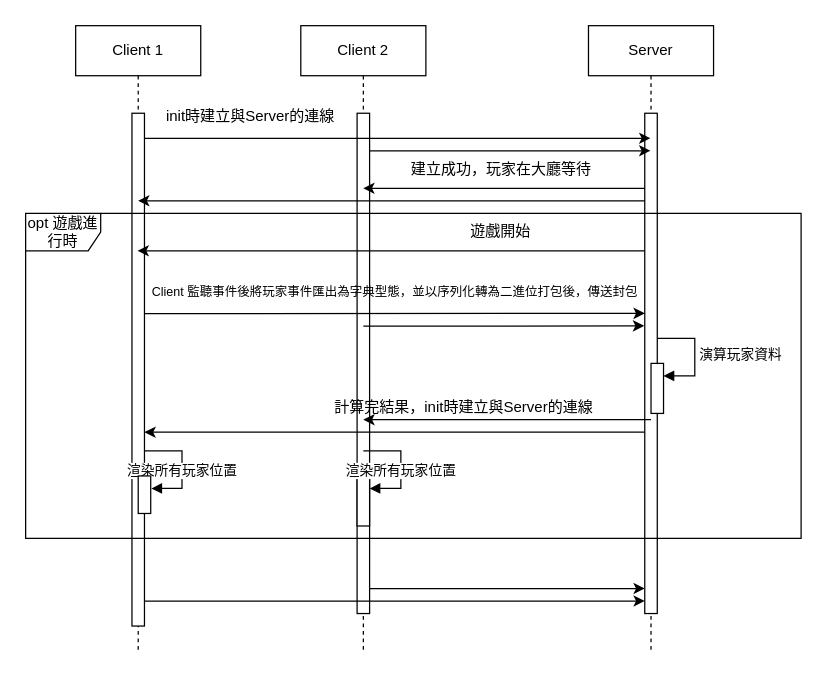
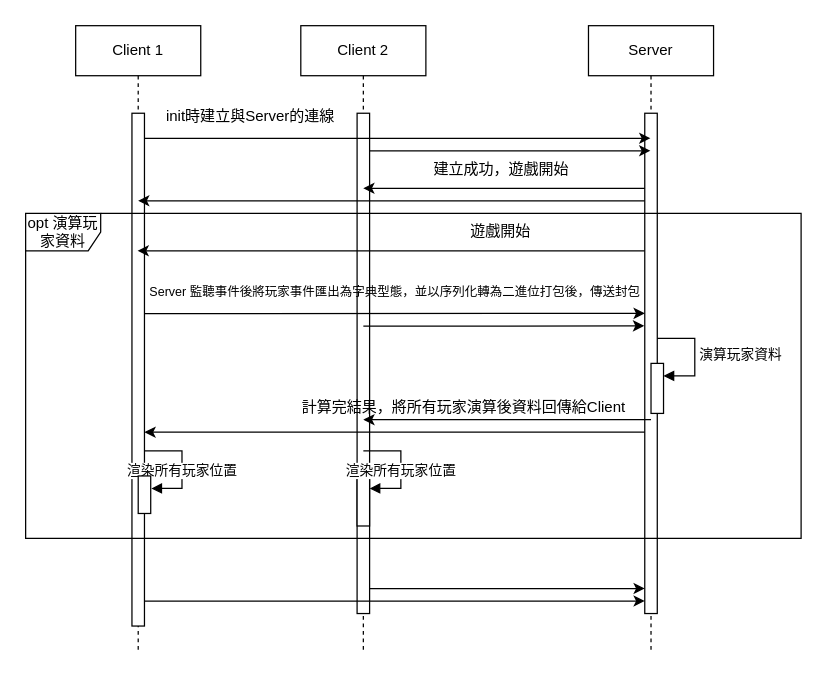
  <mxCell id="0" />
  <mxCell id="1" parent="0" />
  <mxCell id="2" value="Client 1" style="shape=umlLifeline;perimeter=lifelinePerimeter;whiteSpace=wrap;html=1;container=0;dropTarget=0;collapsible=0;recursiveResize=0;outlineConnect=0;portConstraint=eastwest;newEdgeStyle={&quot;edgeStyle&quot;:&quot;elbowEdgeStyle&quot;,&quot;elbow&quot;:&quot;vertical&quot;,&quot;curved&quot;:0,&quot;rounded&quot;:0};" parent="1" vertex="1"><mxGeometry x="60" y="20" width="100" height="500" as="geometry" /></mxCell>
  <mxCell id="3" value="" style="html=1;points=[];perimeter=orthogonalPerimeter;outlineConnect=0;targetShapes=umlLifeline;portConstraint=eastwest;newEdgeStyle={&quot;edgeStyle&quot;:&quot;elbowEdgeStyle&quot;,&quot;elbow&quot;:&quot;vertical&quot;,&quot;curved&quot;:0,&quot;rounded&quot;:0};" parent="2" vertex="1"><mxGeometry x="45" y="70" width="10" height="410" as="geometry" /></mxCell>
  <mxCell id="4" value="Client 2" style="shape=umlLifeline;perimeter=lifelinePerimeter;whiteSpace=wrap;html=1;container=0;dropTarget=0;collapsible=0;recursiveResize=0;outlineConnect=0;portConstraint=eastwest;newEdgeStyle={&quot;edgeStyle&quot;:&quot;elbowEdgeStyle&quot;,&quot;elbow&quot;:&quot;vertical&quot;,&quot;curved&quot;:0,&quot;rounded&quot;:0};" parent="1" vertex="1"><mxGeometry x="240" y="20" width="100" height="500" as="geometry" /></mxCell>
  <mxCell id="5" value="" style="html=1;points=[];perimeter=orthogonalPerimeter;outlineConnect=0;targetShapes=umlLifeline;portConstraint=eastwest;newEdgeStyle={&quot;edgeStyle&quot;:&quot;elbowEdgeStyle&quot;,&quot;elbow&quot;:&quot;vertical&quot;,&quot;curved&quot;:0,&quot;rounded&quot;:0};" parent="4" vertex="1"><mxGeometry x="45" y="70" width="10" height="400" as="geometry" /></mxCell>
  <mxCell id="6" value="" style="html=1;points=[[0,0,0,0,5],[0,1,0,0,-5],[1,0,0,0,5],[1,1,0,0,-5]];perimeter=orthogonalPerimeter;outlineConnect=0;targetShapes=umlLifeline;portConstraint=eastwest;newEdgeStyle={&quot;curved&quot;:0,&quot;rounded&quot;:0};" vertex="1" parent="4"><mxGeometry x="45" y="360" width="10" height="40" as="geometry" /></mxCell>
  <mxCell id="7" value="" style="html=1;align=left;spacingLeft=2;endArrow=block;rounded=0;edgeStyle=orthogonalEdgeStyle;curved=0;rounded=0;" edge="1" target="6" parent="4"><mxGeometry relative="1" as="geometry"><mxPoint x="50" y="340" as="sourcePoint" /><Array as="points"><mxPoint x="80" y="370" /></Array></mxGeometry></mxCell>
  <mxCell id="8" value="渲染所有玩家位置" style="edgeLabel;html=1;align=center;verticalAlign=middle;resizable=0;points=[];" vertex="1" connectable="0" parent="7"><mxGeometry x="0.068" y="-1" relative="1" as="geometry"><mxPoint as="offset" /></mxGeometry></mxCell>
  <mxCell id="9" value="Server&lt;br&gt;" style="shape=umlLifeline;perimeter=lifelinePerimeter;whiteSpace=wrap;html=1;container=0;dropTarget=0;collapsible=0;recursiveResize=0;outlineConnect=0;portConstraint=eastwest;newEdgeStyle={&quot;edgeStyle&quot;:&quot;elbowEdgeStyle&quot;,&quot;elbow&quot;:&quot;vertical&quot;,&quot;curved&quot;:0,&quot;rounded&quot;:0};" vertex="1" parent="1"><mxGeometry x="470" y="20" width="100" height="500" as="geometry" /></mxCell>
  <mxCell id="10" value="" style="html=1;points=[];perimeter=orthogonalPerimeter;outlineConnect=0;targetShapes=umlLifeline;portConstraint=eastwest;newEdgeStyle={&quot;edgeStyle&quot;:&quot;elbowEdgeStyle&quot;,&quot;elbow&quot;:&quot;vertical&quot;,&quot;curved&quot;:0,&quot;rounded&quot;:0};" vertex="1" parent="9"><mxGeometry x="45" y="70" width="10" height="400" as="geometry" /></mxCell>
  <mxCell id="11" value="" style="html=1;points=[[0,0,0,0,5],[0,1,0,0,-5],[1,0,0,0,5],[1,1,0,0,-5]];perimeter=orthogonalPerimeter;outlineConnect=0;targetShapes=umlLifeline;portConstraint=eastwest;newEdgeStyle={&quot;curved&quot;:0,&quot;rounded&quot;:0};" vertex="1" parent="9"><mxGeometry x="50" y="270" width="10" height="40" as="geometry" /></mxCell>
  <mxCell id="12" value="演算玩家資料" style="html=1;align=left;spacingLeft=2;endArrow=block;rounded=0;edgeStyle=orthogonalEdgeStyle;curved=0;rounded=0;" edge="1" target="11" parent="9"><mxGeometry relative="1" as="geometry"><mxPoint x="55" y="250" as="sourcePoint" /><Array as="points"><mxPoint x="85" y="280" /></Array></mxGeometry></mxCell>
  <mxCell id="13" style="edgeStyle=elbowEdgeStyle;rounded=0;orthogonalLoop=1;jettySize=auto;html=1;elbow=vertical;curved=0;" edge="1" parent="1" source="3" target="9"><mxGeometry relative="1" as="geometry"><Array as="points"><mxPoint x="210" y="110" /></Array></mxGeometry></mxCell>
  <mxCell id="14" value="init時建立與Server的連線&lt;br&gt;&lt;br&gt;" style="text;html=1;strokeColor=none;fillColor=none;align=center;verticalAlign=middle;whiteSpace=wrap;rounded=0;" vertex="1" parent="1"><mxGeometry x="120" y="90" width="160" height="20" as="geometry" /></mxCell>
  <mxCell id="15" style="edgeStyle=elbowEdgeStyle;rounded=0;orthogonalLoop=1;jettySize=auto;html=1;elbow=vertical;curved=0;" edge="1" parent="1" source="5" target="9"><mxGeometry relative="1" as="geometry"><Array as="points"><mxPoint x="390" y="120" /></Array></mxGeometry></mxCell>
  <mxCell id="16" style="edgeStyle=elbowEdgeStyle;rounded=0;orthogonalLoop=1;jettySize=auto;html=1;elbow=vertical;curved=0;" edge="1" parent="1"><mxGeometry relative="1" as="geometry"><mxPoint x="515" y="150" as="sourcePoint" /><mxPoint x="289.929" y="150" as="targetPoint" /><Array as="points"><mxPoint x="430" y="150" /></Array></mxGeometry></mxCell>
  <mxCell id="17" style="edgeStyle=elbowEdgeStyle;rounded=0;orthogonalLoop=1;jettySize=auto;html=1;elbow=vertical;curved=0;" edge="1" parent="1"><mxGeometry relative="1" as="geometry"><mxPoint x="515" y="160" as="sourcePoint" /><mxPoint x="109.929" y="160" as="targetPoint" /><Array as="points"><mxPoint x="340" y="160" /></Array></mxGeometry></mxCell>
- <mxCell id="18" value="建立成功，玩家在大廳等待" style="text;html=1;align=center;verticalAlign=middle;resizable=0;points=[];autosize=1;strokeColor=none;fillColor=none;" vertex="1" parent="1"><mxGeometry x="315" y="120" width="170" height="30" as="geometry" /></mxCell>
+ <mxCell id="18" value="建立成功，遊戲開始" style="text;html=1;align=center;verticalAlign=middle;resizable=0;points=[];autosize=1;strokeColor=none;fillColor=none;" vertex="1" parent="1"><mxGeometry x="315" y="120" width="170" height="30" as="geometry" /></mxCell>
  <mxCell id="19" style="edgeStyle=elbowEdgeStyle;rounded=0;orthogonalLoop=1;jettySize=auto;html=1;elbow=vertical;curved=0;" edge="1" parent="1" source="10" target="2"><mxGeometry relative="1" as="geometry"><Array as="points"><mxPoint x="340" y="200" /></Array></mxGeometry></mxCell>
  <mxCell id="20" value="遊戲開始&lt;br&gt;" style="text;html=1;strokeColor=none;fillColor=none;align=center;verticalAlign=middle;whiteSpace=wrap;rounded=0;" vertex="1" parent="1"><mxGeometry x="370" y="170" width="60" height="30" as="geometry" /></mxCell>
- <mxCell id="21" value="opt 遊戲進行時&lt;br&gt;" style="shape=umlFrame;whiteSpace=wrap;html=1;pointerEvents=0;" vertex="1" parent="1"><mxGeometry x="20" y="170" width="620" height="260" as="geometry" /></mxCell>
+ <mxCell id="21" value="opt 演算玩家資料&lt;br&gt;" style="shape=umlFrame;whiteSpace=wrap;html=1;pointerEvents=0;" vertex="1" parent="1"><mxGeometry x="20" y="170" width="620" height="260" as="geometry" /></mxCell>
  <mxCell id="22" style="edgeStyle=elbowEdgeStyle;rounded=0;orthogonalLoop=1;jettySize=auto;html=1;elbow=vertical;curved=0;" edge="1" parent="1"><mxGeometry relative="1" as="geometry"><mxPoint x="115" y="250.286" as="sourcePoint" /><mxPoint x="515" y="250.286" as="targetPoint" /></mxGeometry></mxCell>
  <mxCell id="23" style="edgeStyle=elbowEdgeStyle;rounded=0;orthogonalLoop=1;jettySize=auto;html=1;elbow=vertical;curved=0;" edge="1" parent="1"><mxGeometry relative="1" as="geometry"><mxPoint x="290" y="260.286" as="sourcePoint" /><mxPoint x="514.5" y="260.286" as="targetPoint" /></mxGeometry></mxCell>
- <mxCell id="24" value="&lt;font style=&quot;font-size: 10px;&quot;&gt;Client 監聽事件後將玩家事件匯出為字典型態，並以序列化轉為二進位打包後，傳送封包&lt;/font&gt;" style="text;html=1;align=center;verticalAlign=middle;resizable=0;points=[];autosize=1;strokeColor=none;fillColor=none;" vertex="1" parent="1"><mxGeometry x="110" y="218" width="410" height="30" as="geometry" /></mxCell>
+ <mxCell id="24" value="&lt;font style=&quot;font-size: 10px;&quot;&gt;Server 監聽事件後將玩家事件匯出為字典型態，並以序列化轉為二進位打包後，傳送封包&lt;/font&gt;" style="text;html=1;align=center;verticalAlign=middle;resizable=0;points=[];autosize=1;strokeColor=none;fillColor=none;" vertex="1" parent="1"><mxGeometry x="110" y="218" width="410" height="30" as="geometry" /></mxCell>
  <mxCell id="25" style="edgeStyle=elbowEdgeStyle;rounded=0;orthogonalLoop=1;jettySize=auto;html=1;elbow=vertical;curved=0;" edge="1" parent="1"><mxGeometry relative="1" as="geometry"><mxPoint x="520" y="335" as="sourcePoint" /><mxPoint x="290" y="335" as="targetPoint" /></mxGeometry></mxCell>
  <mxCell id="26" style="edgeStyle=elbowEdgeStyle;rounded=0;orthogonalLoop=1;jettySize=auto;html=1;elbow=vertical;curved=0;" edge="1" parent="1"><mxGeometry relative="1" as="geometry"><mxPoint x="515" y="345" as="sourcePoint" /><mxPoint x="115" y="345" as="targetPoint" /><Array as="points"><mxPoint x="310" y="345" /></Array></mxGeometry></mxCell>
- <mxCell id="27" value="計算完結果，init時建立與Server的連線" style="text;html=1;align=center;verticalAlign=middle;resizable=0;points=[];autosize=1;strokeColor=none;fillColor=none;" vertex="1" parent="1"><mxGeometry x="230" y="310" width="280" height="30" as="geometry" /></mxCell>
+ <mxCell id="27" value="計算完結果，將所有玩家演算後資料回傳給Client" style="text;html=1;align=center;verticalAlign=middle;resizable=0;points=[];autosize=1;strokeColor=none;fillColor=none;" vertex="1" parent="1"><mxGeometry x="230" y="310" width="280" height="30" as="geometry" /></mxCell>
  <mxCell id="28" value="" style="html=1;align=left;spacingLeft=2;endArrow=block;rounded=0;edgeStyle=orthogonalEdgeStyle;curved=0;rounded=0;" edge="1" parent="1"><mxGeometry relative="1" as="geometry"><mxPoint x="115" y="360" as="sourcePoint" /><Array as="points"><mxPoint x="145" y="390" /></Array><mxPoint x="120.5" y="390" as="targetPoint" /></mxGeometry></mxCell>
  <mxCell id="29" value="渲染所有玩家位置" style="edgeLabel;html=1;align=center;verticalAlign=middle;resizable=0;points=[];" vertex="1" connectable="0" parent="28"><mxGeometry x="0.068" y="-1" relative="1" as="geometry"><mxPoint as="offset" /></mxGeometry></mxCell>
  <mxCell id="30" value="" style="rounded=0;whiteSpace=wrap;html=1;" vertex="1" parent="1"><mxGeometry x="110" y="380" width="10" height="30" as="geometry" /></mxCell>
  <mxCell id="31" style="edgeStyle=elbowEdgeStyle;rounded=0;orthogonalLoop=1;jettySize=auto;html=1;elbow=vertical;curved=0;" edge="1" parent="1" source="3" target="10"><mxGeometry relative="1" as="geometry"><Array as="points"><mxPoint x="300" y="480" /></Array></mxGeometry></mxCell>
  <mxCell id="32" style="edgeStyle=elbowEdgeStyle;rounded=0;orthogonalLoop=1;jettySize=auto;html=1;elbow=vertical;curved=0;" edge="1" parent="1" source="5" target="10"><mxGeometry relative="1" as="geometry"><Array as="points"><mxPoint x="410" y="470" /></Array></mxGeometry></mxCell>
